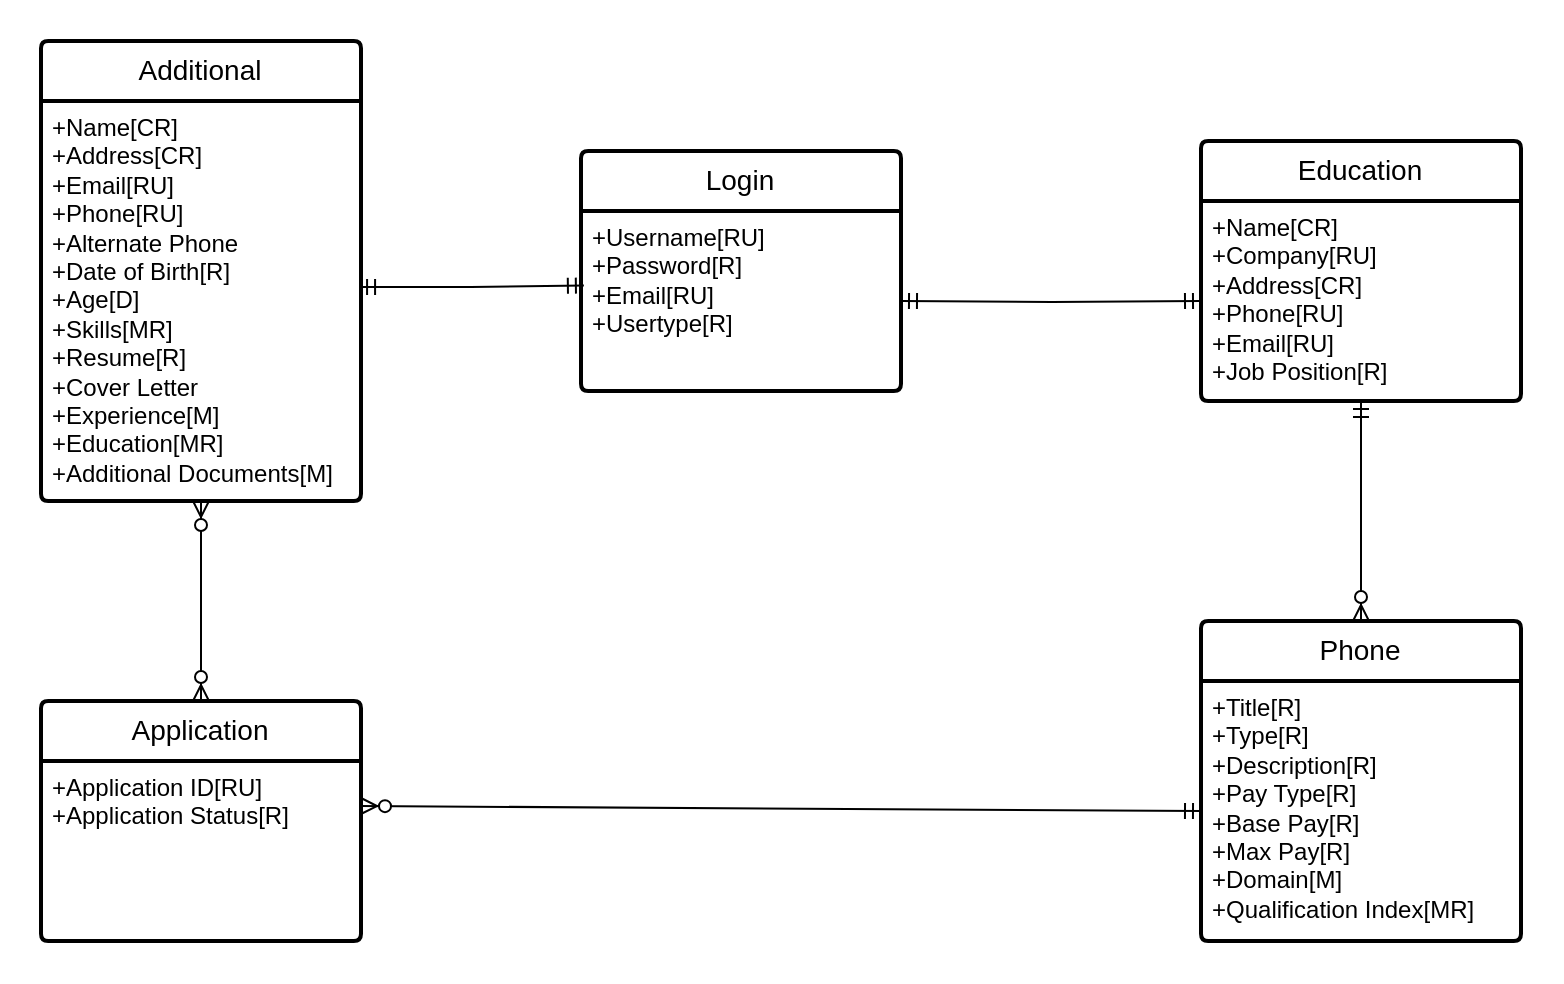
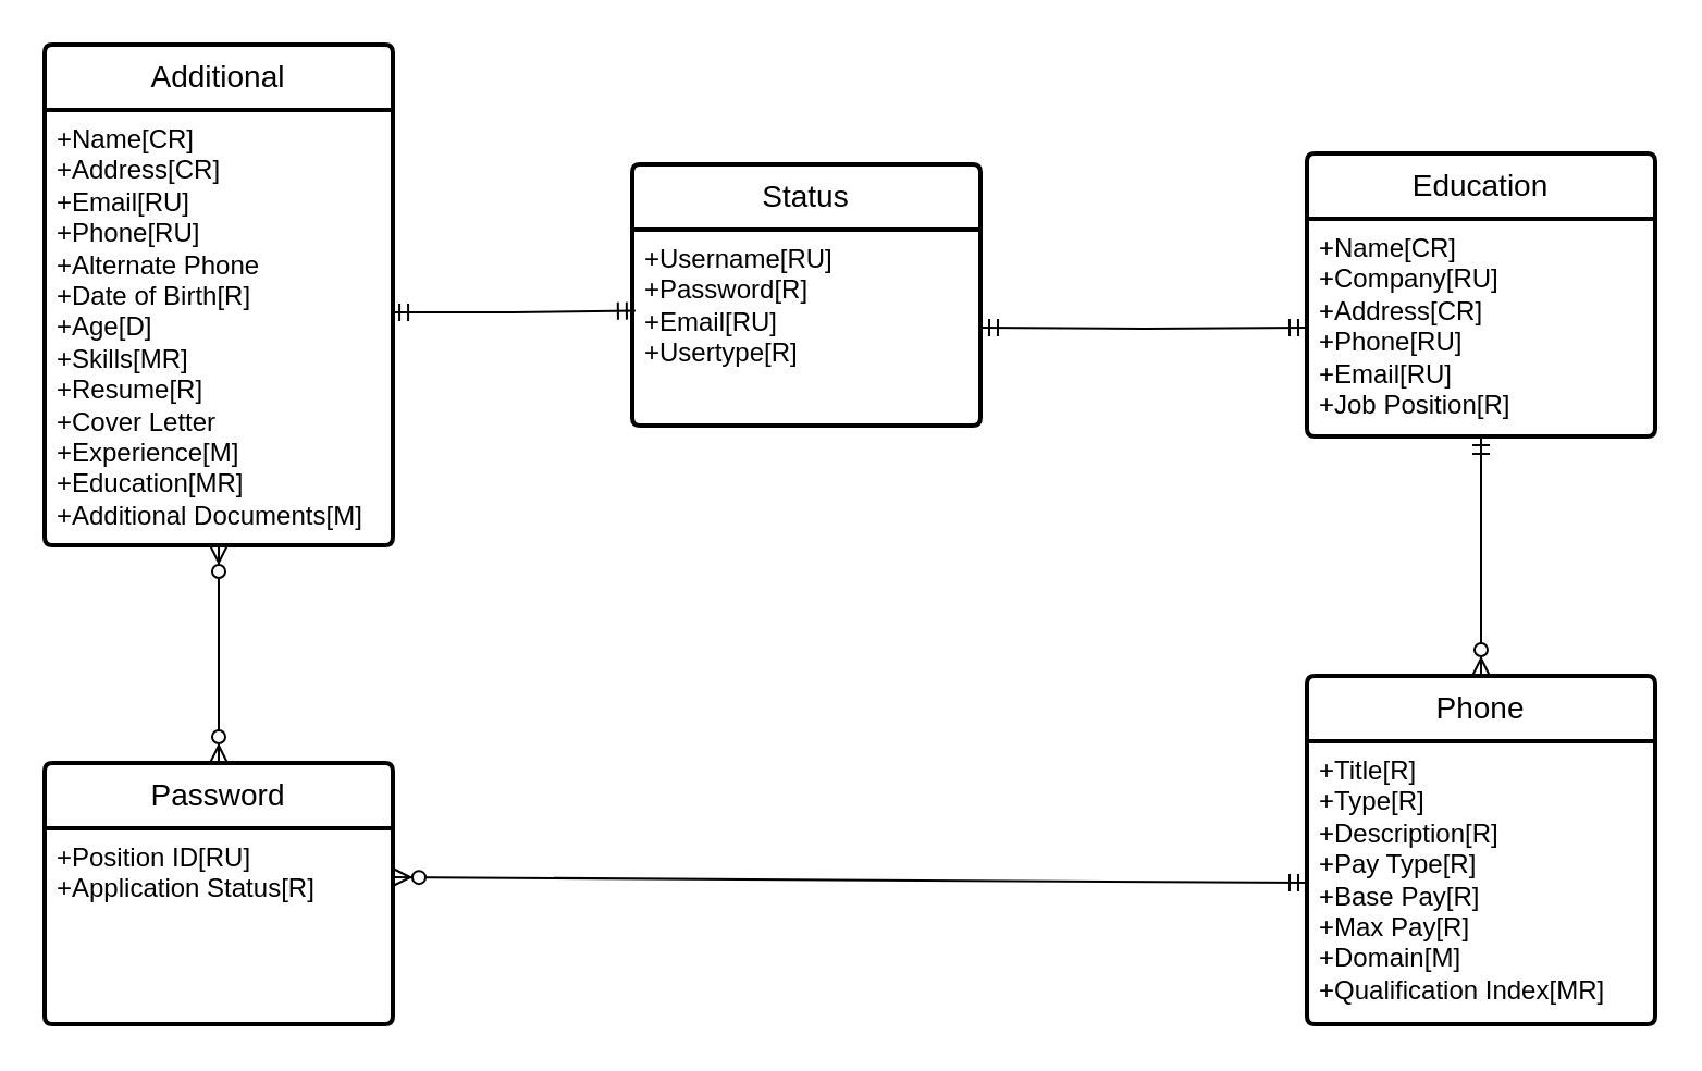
  <mxCell id="0" />
  <mxCell id="1" parent="0" />
- <mxCell id="2" value="Login" style="swimlane;childLayout=stackLayout;horizontal=1;startSize=30;horizontalStack=0;rounded=1;fontSize=14;fontStyle=0;strokeWidth=2;resizeParent=0;resizeLast=1;shadow=0;dashed=0;align=center;arcSize=4;whiteSpace=wrap;html=1;" vertex="1" parent="1"><mxGeometry x="290" y="75" width="160" height="120" as="geometry" /></mxCell>
+ <mxCell id="2" value="Status" style="swimlane;childLayout=stackLayout;horizontal=1;startSize=30;horizontalStack=0;rounded=1;fontSize=14;fontStyle=0;strokeWidth=2;resizeParent=0;resizeLast=1;shadow=0;dashed=0;align=center;arcSize=4;whiteSpace=wrap;html=1;" vertex="1" parent="1"><mxGeometry x="290" y="75" width="160" height="120" as="geometry" /></mxCell>
  <mxCell id="3" value="+Username[RU]&lt;br&gt;+Password[R]&lt;br&gt;+Email[RU]&lt;br&gt;+Usertype[R]" style="align=left;strokeColor=none;fillColor=none;spacingLeft=4;fontSize=12;verticalAlign=top;resizable=0;rotatable=0;part=1;html=1;" vertex="1" parent="2"><mxGeometry y="30" width="160" height="90" as="geometry" /></mxCell>
  <mxCell id="4" value="Additional" style="swimlane;childLayout=stackLayout;horizontal=1;startSize=30;horizontalStack=0;rounded=1;fontSize=14;fontStyle=0;strokeWidth=2;resizeParent=0;resizeLast=1;shadow=0;dashed=0;align=center;arcSize=4;whiteSpace=wrap;html=1;" vertex="1" parent="1"><mxGeometry x="20" y="20" width="160" height="230" as="geometry" /></mxCell>
  <mxCell id="5" value="+Name[CR]&lt;br&gt;+Address[CR]&lt;br&gt;+Email[RU]&lt;br&gt;+Phone[RU]&lt;br&gt;+Alternate Phone&lt;br&gt;+Date of Birth[R]&lt;br&gt;+Age[D]&lt;br&gt;+Skills[MR]&lt;br&gt;+Resume[R]&lt;br&gt;+Cover Letter&lt;br&gt;+Experience[M]&lt;br&gt;+Education[MR]&lt;br&gt;+Additional Documents[M]" style="align=left;strokeColor=none;fillColor=none;spacingLeft=4;fontSize=12;verticalAlign=top;resizable=0;rotatable=0;part=1;html=1;" vertex="1" parent="4"><mxGeometry y="30" width="160" height="200" as="geometry" /></mxCell>
- <mxCell id="6" value="Application" style="swimlane;childLayout=stackLayout;horizontal=1;startSize=30;horizontalStack=0;rounded=1;fontSize=14;fontStyle=0;strokeWidth=2;resizeParent=0;resizeLast=1;shadow=0;dashed=0;align=center;arcSize=4;whiteSpace=wrap;html=1;" vertex="1" parent="1"><mxGeometry x="20" y="350" width="160" height="120" as="geometry" /></mxCell>
- <mxCell id="7" value="+Application ID[RU]&lt;br&gt;+Application Status[R]" style="align=left;strokeColor=none;fillColor=none;spacingLeft=4;fontSize=12;verticalAlign=top;resizable=0;rotatable=0;part=1;html=1;" vertex="1" parent="6"><mxGeometry y="30" width="160" height="90" as="geometry" /></mxCell>
+ <mxCell id="6" value="Password" style="swimlane;childLayout=stackLayout;horizontal=1;startSize=30;horizontalStack=0;rounded=1;fontSize=14;fontStyle=0;strokeWidth=2;resizeParent=0;resizeLast=1;shadow=0;dashed=0;align=center;arcSize=4;whiteSpace=wrap;html=1;" vertex="1" parent="1"><mxGeometry x="20" y="350" width="160" height="120" as="geometry" /></mxCell>
+ <mxCell id="7" value="+Position ID[RU]&lt;br&gt;+Application Status[R]" style="align=left;strokeColor=none;fillColor=none;spacingLeft=4;fontSize=12;verticalAlign=top;resizable=0;rotatable=0;part=1;html=1;" vertex="1" parent="6"><mxGeometry y="30" width="160" height="90" as="geometry" /></mxCell>
  <mxCell id="8" value="Phone" style="swimlane;childLayout=stackLayout;horizontal=1;startSize=30;horizontalStack=0;rounded=1;fontSize=14;fontStyle=0;strokeWidth=2;resizeParent=0;resizeLast=1;shadow=0;dashed=0;align=center;arcSize=4;whiteSpace=wrap;html=1;" vertex="1" parent="1"><mxGeometry x="600" y="310" width="160" height="160" as="geometry" /></mxCell>
  <mxCell id="9" value="+Title[R]&lt;br&gt;+Type[R]&lt;br&gt;+Description[R]&lt;br&gt;+Pay Type[R]&lt;br&gt;+Base Pay[R]&lt;br&gt;+Max Pay[R]&lt;br&gt;+Domain[M]&lt;br&gt;+Qualification Index[MR]" style="align=left;strokeColor=none;fillColor=none;spacingLeft=4;fontSize=12;verticalAlign=top;resizable=0;rotatable=0;part=1;html=1;" vertex="1" parent="8"><mxGeometry y="30" width="160" height="130" as="geometry" /></mxCell>
  <mxCell id="10" value="Education" style="swimlane;childLayout=stackLayout;horizontal=1;startSize=30;horizontalStack=0;rounded=1;fontSize=14;fontStyle=0;strokeWidth=2;resizeParent=0;resizeLast=1;shadow=0;dashed=0;align=center;arcSize=4;whiteSpace=wrap;html=1;" vertex="1" parent="1"><mxGeometry x="600" y="70" width="160" height="130" as="geometry" /></mxCell>
  <mxCell id="11" value="+Name[CR]&lt;br&gt;+Company[RU]&lt;br&gt;+Address[CR]&lt;br&gt;+Phone[RU]&lt;br&gt;+Email[RU]&lt;br&gt;+Job Position[R]" style="align=left;strokeColor=none;fillColor=none;spacingLeft=4;fontSize=12;verticalAlign=top;resizable=0;rotatable=0;part=1;html=1;" vertex="1" parent="10"><mxGeometry y="30" width="160" height="100" as="geometry" /></mxCell>
  <mxCell id="12" value="" style="edgeStyle=orthogonalEdgeStyle;fontSize=12;html=1;endArrow=ERmandOne;startArrow=ERmandOne;rounded=0;exitX=0.994;exitY=0.465;exitDx=0;exitDy=0;exitPerimeter=0;entryX=0.009;entryY=0.414;entryDx=0;entryDy=0;entryPerimeter=0;strokeWidth=1;" edge="1" parent="1" source="5" target="3"><mxGeometry width="100" height="100" relative="1" as="geometry"><mxPoint x="340" y="330" as="sourcePoint" /><mxPoint x="350" y="140" as="targetPoint" /></mxGeometry></mxCell>
  <mxCell id="13" value="" style="edgeStyle=orthogonalEdgeStyle;fontSize=12;html=1;endArrow=ERmandOne;startArrow=ERmandOne;rounded=0;entryX=0;entryY=0.5;entryDx=0;entryDy=0;strokeWidth=1;" edge="1" parent="1" target="11"><mxGeometry width="100" height="100" relative="1" as="geometry"><mxPoint x="450" y="150" as="sourcePoint" /><mxPoint x="301" y="152" as="targetPoint" /></mxGeometry></mxCell>
  <mxCell id="14" value="" style="fontSize=12;html=1;endArrow=ERzeroToMany;startArrow=ERmandOne;rounded=0;entryX=0.5;entryY=0;entryDx=0;entryDy=0;exitX=0.5;exitY=1;exitDx=0;exitDy=0;" edge="1" parent="1" source="11" target="8"><mxGeometry width="100" height="100" relative="1" as="geometry"><mxPoint x="340" y="330" as="sourcePoint" /><mxPoint x="440" y="230" as="targetPoint" /></mxGeometry></mxCell>
  <mxCell id="15" value="" style="fontSize=12;html=1;endArrow=ERzeroToMany;endFill=1;startArrow=ERzeroToMany;rounded=0;entryX=0.5;entryY=1;entryDx=0;entryDy=0;exitX=0.5;exitY=0;exitDx=0;exitDy=0;" edge="1" parent="1" source="6" target="5"><mxGeometry width="100" height="100" relative="1" as="geometry"><mxPoint x="340" y="330" as="sourcePoint" /><mxPoint x="440" y="230" as="targetPoint" /></mxGeometry></mxCell>
  <mxCell id="16" value="" style="fontSize=12;html=1;endArrow=ERzeroToMany;startArrow=ERmandOne;rounded=0;entryX=1;entryY=0.25;entryDx=0;entryDy=0;exitX=0;exitY=0.5;exitDx=0;exitDy=0;" edge="1" parent="1" source="9" target="7"><mxGeometry width="100" height="100" relative="1" as="geometry"><mxPoint x="280" y="310" as="sourcePoint" /><mxPoint x="280" y="420" as="targetPoint" /></mxGeometry></mxCell>
